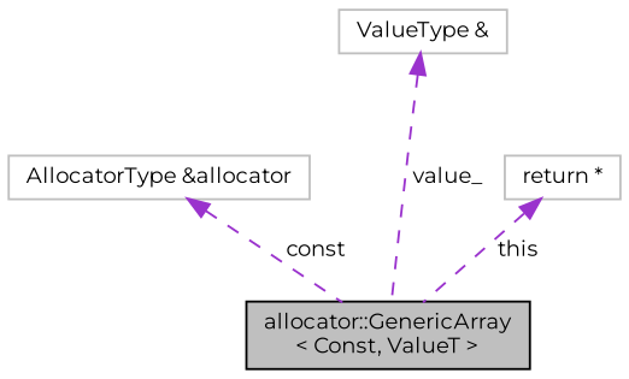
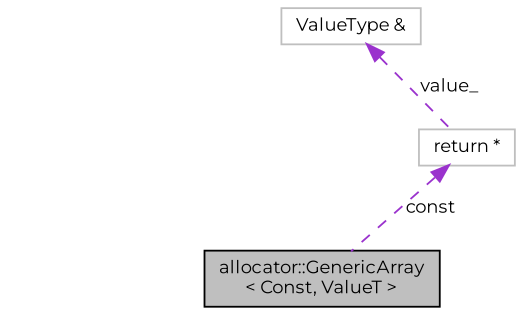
  digraph {
    fontname=Montserrat
    node [color=grey75 fillcolor=white fontname=Montserrat fontsize=10 shape=record style=filled]
    edge [color=darkorchid3 dir=back fontname=Montserrat fontsize=10 labelfontname=Helvetica labelfontsize=10 style=dashed]
    n1 [color=black fillcolor=grey75 fontcolor=black height=0.2 label="allocator::GenericArray\l\< Const, ValueT \>" width=0.4]
-   n2 [height=0.2 label="AllocatorType &allocator" width=0.4]
    n3 [height=0.2 label="ValueType &" width=0.4]
    n4 [height=0.2 label="return *" width=0.4]
-   n2 -> n1 [label=" const"]
-   n3 -> n1 [label=" value_"]
-   n4 -> n1 [label=" this"]
+   n3 -> n4 [label=" value_"]
+   n4 -> n1 [label=" const"]
  }
